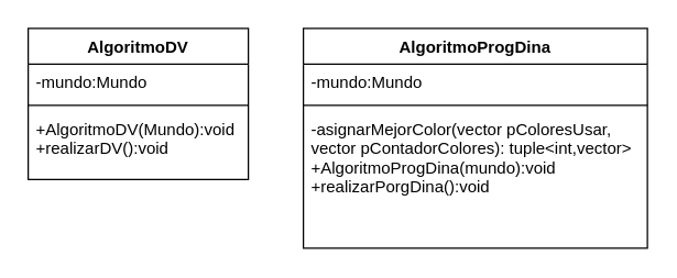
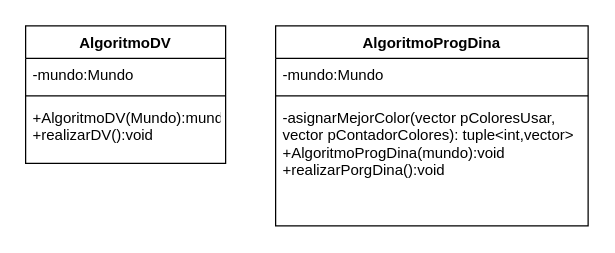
  <mxCell id="0" />
  <mxCell id="1" parent="0" />
  <mxCell id="2" value="AlgoritmoProgDina" style="swimlane;fontStyle=1;align=center;verticalAlign=top;childLayout=stackLayout;horizontal=1;startSize=26;horizontalStack=0;resizeParent=1;resizeParentMax=0;resizeLast=0;collapsible=1;marginBottom=0;" vertex="1" parent="1"><mxGeometry x="220" y="20" width="250" height="160" as="geometry" /></mxCell>
  <mxCell id="3" value="-mundo:Mundo" style="text;strokeColor=none;fillColor=none;align=left;verticalAlign=top;spacingLeft=4;spacingRight=4;overflow=hidden;rotatable=0;points=[[0,0.5],[1,0.5]];portConstraint=eastwest;" vertex="1" parent="2"><mxGeometry y="26" width="250" height="26" as="geometry" /></mxCell>
  <mxCell id="4" value="" style="line;strokeWidth=1;fillColor=none;align=left;verticalAlign=middle;spacingTop=-1;spacingLeft=3;spacingRight=3;rotatable=0;labelPosition=right;points=[];portConstraint=eastwest;" vertex="1" parent="2"><mxGeometry y="52" width="250" height="8" as="geometry" /></mxCell>
  <mxCell id="5" value="-asignarMejorColor(vector pColoresUsar,&#10;vector pContadorColores): tuple&lt;int,vector&gt;&#10;+AlgoritmoProgDina(mundo):void&#10;+realizarPorgDina():void" style="text;strokeColor=none;fillColor=none;align=left;verticalAlign=top;spacingLeft=4;spacingRight=4;overflow=hidden;rotatable=0;points=[[0,0.5],[1,0.5]];portConstraint=eastwest;" vertex="1" parent="2"><mxGeometry y="60" width="250" height="100" as="geometry" /></mxCell>
  <mxCell id="6" value="AlgoritmoDV" style="swimlane;fontStyle=1;align=center;verticalAlign=top;childLayout=stackLayout;horizontal=1;startSize=26;horizontalStack=0;resizeParent=1;resizeParentMax=0;resizeLast=0;collapsible=1;marginBottom=0;" vertex="1" parent="1"><mxGeometry x="20" y="20" width="160" height="110" as="geometry" /></mxCell>
  <mxCell id="7" value="-mundo:Mundo" style="text;strokeColor=none;fillColor=none;align=left;verticalAlign=top;spacingLeft=4;spacingRight=4;overflow=hidden;rotatable=0;points=[[0,0.5],[1,0.5]];portConstraint=eastwest;" vertex="1" parent="6"><mxGeometry y="26" width="160" height="26" as="geometry" /></mxCell>
  <mxCell id="8" value="" style="line;strokeWidth=1;fillColor=none;align=left;verticalAlign=middle;spacingTop=-1;spacingLeft=3;spacingRight=3;rotatable=0;labelPosition=right;points=[];portConstraint=eastwest;" vertex="1" parent="6"><mxGeometry y="52" width="160" height="8" as="geometry" /></mxCell>
- <mxCell id="9" value="+AlgoritmoDV(Mundo):void&#10;+realizarDV():void" style="text;strokeColor=none;fillColor=none;align=left;verticalAlign=top;spacingLeft=4;spacingRight=4;overflow=hidden;rotatable=0;points=[[0,0.5],[1,0.5]];portConstraint=eastwest;" vertex="1" parent="6"><mxGeometry y="60" width="160" height="50" as="geometry" /></mxCell>
+ <mxCell id="9" value="+AlgoritmoDV(Mundo):mundo&#10;+realizarDV():void" style="text;strokeColor=none;fillColor=none;align=left;verticalAlign=top;spacingLeft=4;spacingRight=4;overflow=hidden;rotatable=0;points=[[0,0.5],[1,0.5]];portConstraint=eastwest;" vertex="1" parent="6"><mxGeometry y="60" width="160" height="50" as="geometry" /></mxCell>
